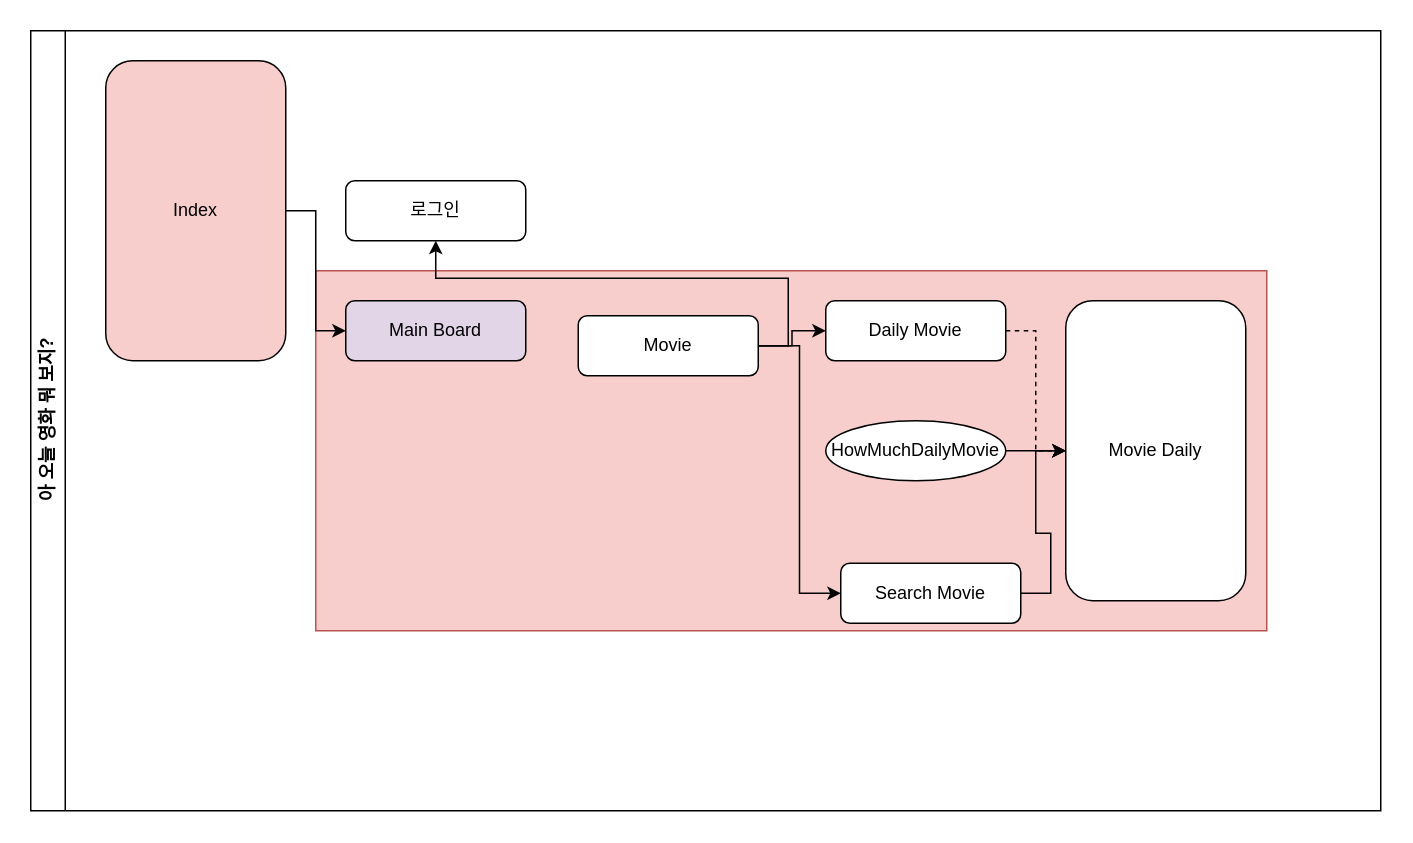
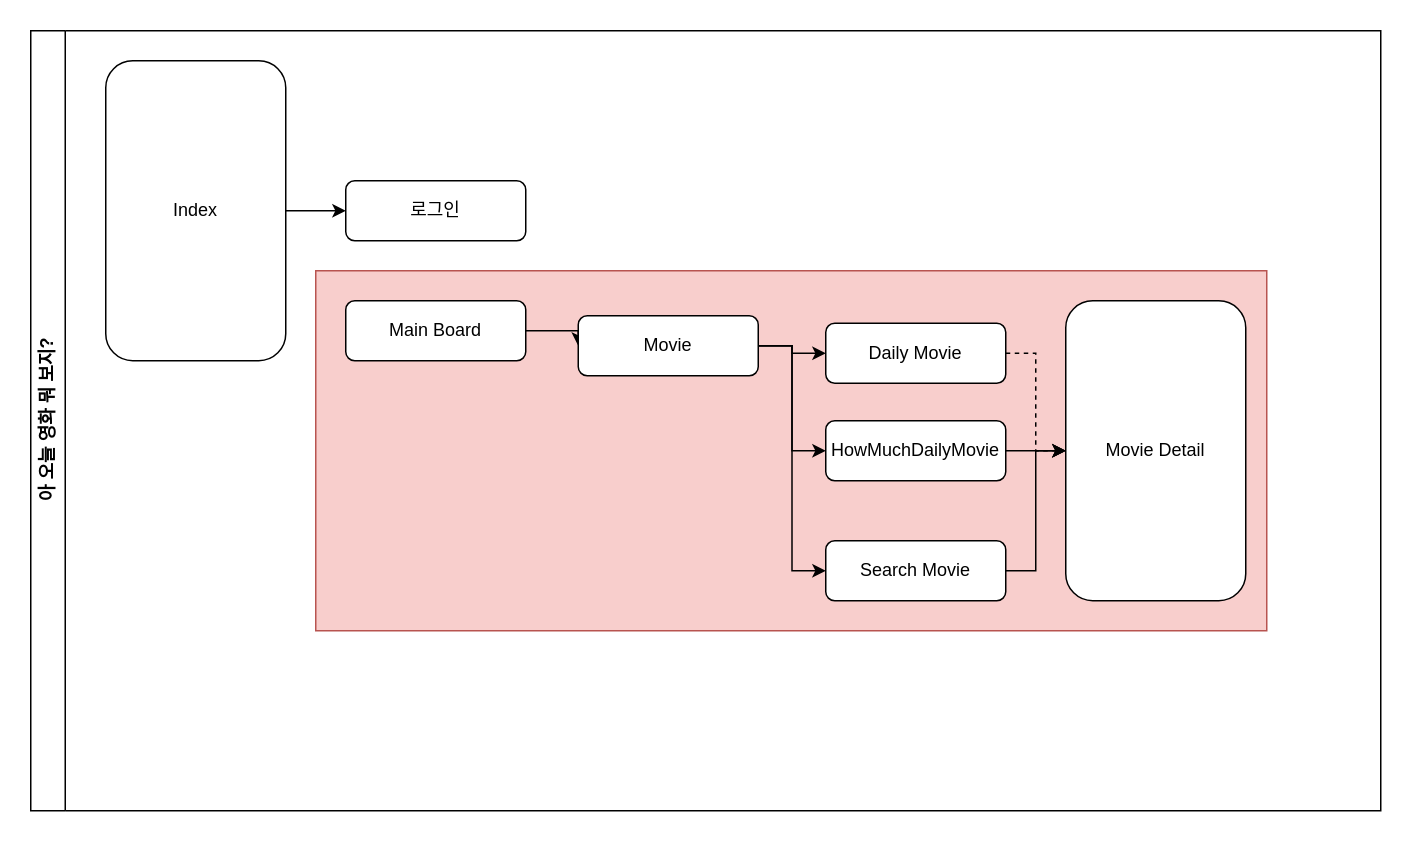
  <mxCell id="0" />
  <mxCell id="1" parent="0" />
  <mxCell id="2" value="아 오늘 영화 뭐 보지?" style="swimlane;horizontal=0;whiteSpace=wrap;html=1;glass=0;swimlaneLine=1;rounded=0;shadow=0;" vertex="1" parent="1"><mxGeometry x="20" y="20" width="900" height="520" as="geometry"><mxRectangle x="-10" y="20" width="40" height="150" as="alternateBounds" /></mxGeometry></mxCell>
  <mxCell id="3" value="" style="rounded=0;whiteSpace=wrap;html=1;fillColor=#f8cecc;strokeColor=#b85450;" vertex="1" parent="2"><mxGeometry x="190" y="160" width="634" height="240" as="geometry" /></mxCell>
- <mxCell id="4" style="edgeStyle=orthogonalEdgeStyle;rounded=0;orthogonalLoop=1;jettySize=auto;html=1;exitX=1;exitY=0.5;exitDx=0;exitDy=0;entryX=0;entryY=0.5;entryDx=0;entryDy=0;" edge="1" parent="2" source="5" target="8"><mxGeometry relative="1" as="geometry" /></mxCell>
- <mxCell id="5" value="Index" style="rounded=1;whiteSpace=wrap;html=1;fillColor=#f8cecc;" vertex="1" parent="2"><mxGeometry x="50" y="20" width="120" height="200" as="geometry" /></mxCell>
+ <mxCell id="4" style="edgeStyle=orthogonalEdgeStyle;rounded=0;orthogonalLoop=1;jettySize=auto;html=1;exitX=1;exitY=0.5;exitDx=0;exitDy=0;" edge="1" parent="2" source="5" target="6"><mxGeometry relative="1" as="geometry" /></mxCell>
+ <mxCell id="5" value="Index" style="rounded=1;whiteSpace=wrap;html=1;" vertex="1" parent="2"><mxGeometry x="50" y="20" width="120" height="200" as="geometry" /></mxCell>
  <mxCell id="6" value="로그인" style="rounded=1;whiteSpace=wrap;html=1;" vertex="1" parent="2"><mxGeometry x="210" y="100" width="120" height="40" as="geometry" /></mxCell>
- <mxCell id="8" value="Main Board" style="rounded=1;whiteSpace=wrap;html=1;fillColor=#e1d5e7;" vertex="1" parent="2"><mxGeometry x="210" y="180" width="120" height="40" as="geometry" /></mxCell>
+ <mxCell id="7" style="edgeStyle=orthogonalEdgeStyle;rounded=0;orthogonalLoop=1;jettySize=auto;html=1;exitX=1;exitY=0.5;exitDx=0;exitDy=0;entryX=0;entryY=0.5;entryDx=0;entryDy=0;" edge="1" parent="2" source="8" target="12"><mxGeometry relative="1" as="geometry" /></mxCell>
+ <mxCell id="8" value="Main Board" style="rounded=1;whiteSpace=wrap;html=1;" vertex="1" parent="2"><mxGeometry x="210" y="180" width="120" height="40" as="geometry" /></mxCell>
  <mxCell id="9" style="edgeStyle=orthogonalEdgeStyle;rounded=0;orthogonalLoop=1;jettySize=auto;html=1;exitX=1;exitY=0.5;exitDx=0;exitDy=0;entryX=0;entryY=0.5;entryDx=0;entryDy=0;" edge="1" parent="2" source="12" target="14"><mxGeometry relative="1" as="geometry" /></mxCell>
- <mxCell id="10" style="edgeStyle=orthogonalEdgeStyle;rounded=0;orthogonalLoop=1;jettySize=auto;html=1;exitX=1;exitY=0.5;exitDx=0;exitDy=0;" edge="1" parent="2" source="12" target="6"><mxGeometry relative="1" as="geometry" /></mxCell>
+ <mxCell id="10" style="edgeStyle=orthogonalEdgeStyle;rounded=0;orthogonalLoop=1;jettySize=auto;html=1;exitX=1;exitY=0.5;exitDx=0;exitDy=0;entryX=0;entryY=0.5;entryDx=0;entryDy=0;" edge="1" parent="2" source="12" target="16"><mxGeometry relative="1" as="geometry" /></mxCell>
  <mxCell id="11" style="edgeStyle=orthogonalEdgeStyle;rounded=0;orthogonalLoop=1;jettySize=auto;html=1;exitX=1;exitY=0.5;exitDx=0;exitDy=0;entryX=0;entryY=0.5;entryDx=0;entryDy=0;" edge="1" parent="2" source="12" target="18"><mxGeometry relative="1" as="geometry" /></mxCell>
  <mxCell id="12" value="Movie" style="rounded=1;whiteSpace=wrap;html=1;" vertex="1" parent="2"><mxGeometry x="365" y="190" width="120" height="40" as="geometry" /></mxCell>
  <mxCell id="13" style="edgeStyle=orthogonalEdgeStyle;rounded=0;orthogonalLoop=1;jettySize=auto;html=1;exitX=1;exitY=0.5;exitDx=0;exitDy=0;entryX=0;entryY=0.5;entryDx=0;entryDy=0;dashed=1;" edge="1" parent="2" source="14" target="19"><mxGeometry relative="1" as="geometry" /></mxCell>
- <mxCell id="14" value="Daily Movie" style="rounded=1;whiteSpace=wrap;html=1;" vertex="1" parent="2"><mxGeometry x="530" y="180" width="120" height="40" as="geometry" /></mxCell>
+ <mxCell id="14" value="Daily Movie" style="rounded=1;whiteSpace=wrap;html=1;" vertex="1" parent="2"><mxGeometry x="530" y="195" width="120" height="40" as="geometry" /></mxCell>
  <mxCell id="15" style="edgeStyle=orthogonalEdgeStyle;rounded=0;orthogonalLoop=1;jettySize=auto;html=1;exitX=1;exitY=0.5;exitDx=0;exitDy=0;" edge="1" parent="2" source="16" target="19"><mxGeometry relative="1" as="geometry" /></mxCell>
- <mxCell id="16" value="HowMuchDailyMovie" style="ellipse;whiteSpace=wrap;html=1;" vertex="1" parent="2"><mxGeometry x="530" y="260" width="120" height="40" as="geometry" /></mxCell>
+ <mxCell id="16" value="HowMuchDailyMovie" style="rounded=1;whiteSpace=wrap;html=1;" vertex="1" parent="2"><mxGeometry x="530" y="260" width="120" height="40" as="geometry" /></mxCell>
  <mxCell id="17" style="edgeStyle=orthogonalEdgeStyle;rounded=0;orthogonalLoop=1;jettySize=auto;html=1;exitX=1;exitY=0.5;exitDx=0;exitDy=0;" edge="1" parent="2" source="18" target="19"><mxGeometry relative="1" as="geometry" /></mxCell>
- <mxCell id="18" value="Search Movie" style="rounded=1;whiteSpace=wrap;html=1;" vertex="1" parent="2"><mxGeometry x="540" y="355" width="120" height="40" as="geometry" /></mxCell>
- <mxCell id="19" value="Movie Daily" style="rounded=1;whiteSpace=wrap;html=1;" vertex="1" parent="2"><mxGeometry x="690" y="180" width="120" height="200" as="geometry" /></mxCell>
+ <mxCell id="18" value="Search Movie" style="rounded=1;whiteSpace=wrap;html=1;" vertex="1" parent="2"><mxGeometry x="530" y="340" width="120" height="40" as="geometry" /></mxCell>
+ <mxCell id="19" value="Movie Detail" style="rounded=1;whiteSpace=wrap;html=1;" vertex="1" parent="2"><mxGeometry x="690" y="180" width="120" height="200" as="geometry" /></mxCell>
